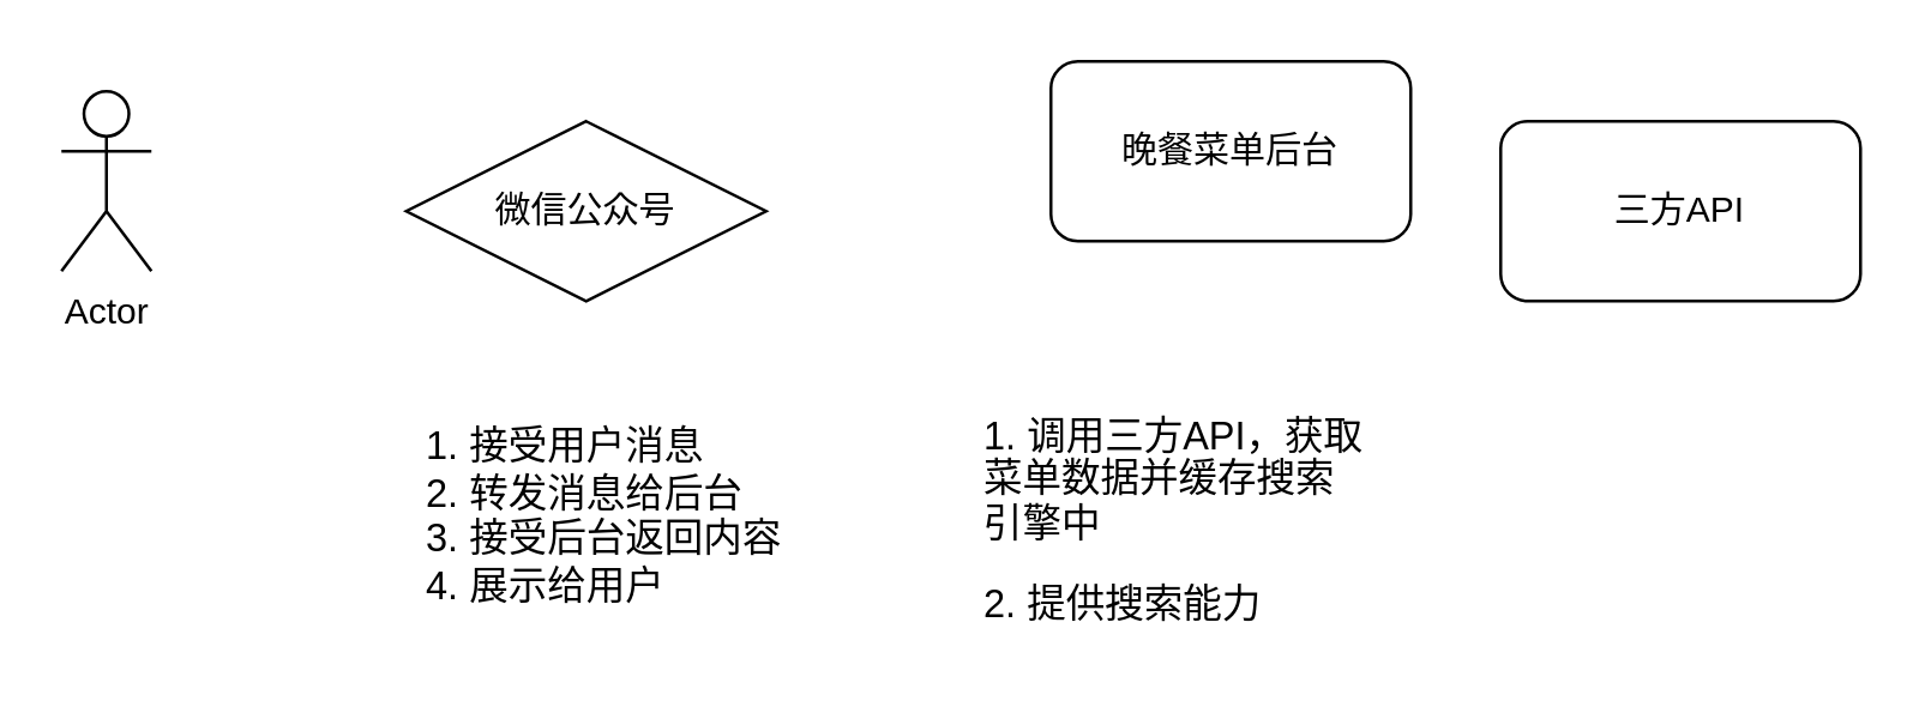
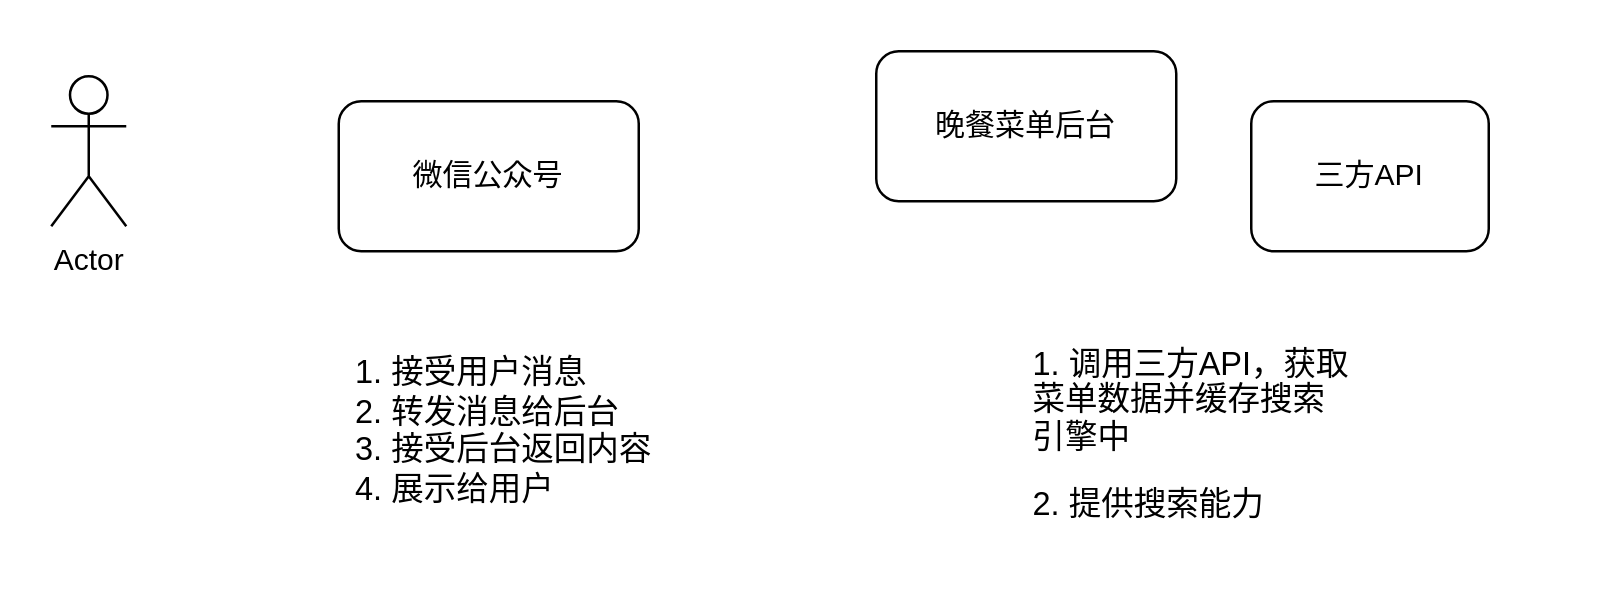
  <mxCell id="0" />
  <mxCell id="1" parent="0" />
- <mxCell id="2" value="微信公众号" style="rhombus;whiteSpace=wrap;html=1;" parent="1" vertex="1"><mxGeometry x="135" y="40" width="120" height="60" as="geometry" /></mxCell>
+ <mxCell id="2" value="微信公众号" style="rounded=1;whiteSpace=wrap;html=1;" parent="1" vertex="1"><mxGeometry x="135" y="40" width="120" height="60" as="geometry" /></mxCell>
  <mxCell id="3" value="Actor" style="shape=umlActor;verticalLabelPosition=bottom;labelBackgroundColor=#ffffff;verticalAlign=top;html=1;outlineConnect=0;" parent="1" vertex="1"><mxGeometry x="20" y="30" width="30" height="60" as="geometry" /></mxCell>
  <mxCell id="4" value="晚餐菜单后台" style="rounded=1;whiteSpace=wrap;html=1;" parent="1" vertex="1"><mxGeometry x="350" y="20" width="120" height="60" as="geometry" /></mxCell>
- <mxCell id="5" value="三方API" style="rounded=1;whiteSpace=wrap;html=1;" vertex="1" parent="1"><mxGeometry x="500" y="40" width="120" height="60" as="geometry" /></mxCell>
+ <mxCell id="5" value="三方API" style="rounded=1;whiteSpace=wrap;html=1;" vertex="1" parent="1"><mxGeometry x="500" y="40" width="95" height="60" as="geometry" /></mxCell>
  <mxCell id="6" value="&lt;p style=&quot;line-height: 120%&quot;&gt;1. 接受用户消息&lt;br style=&quot;font-size: 13px&quot;&gt;2. 转发消息给后台&lt;br style=&quot;font-size: 13px&quot;&gt;3. 接受后台返回内容&lt;br style=&quot;font-size: 13px&quot;&gt;4. 展示给用户&lt;br style=&quot;font-size: 13px&quot;&gt;&lt;/p&gt;" style="text;html=1;strokeColor=none;fillColor=none;align=left;verticalAlign=top;whiteSpace=wrap;rounded=0;spacingTop=0;spacing=3;spacingLeft=4;spacingBottom=0;spacingRight=2;fontSize=13;horizontal=1;" vertex="1" parent="1"><mxGeometry x="135" y="120" width="135" height="100" as="geometry" /></mxCell>
- <mxCell id="7" value="&lt;p style=&quot;line-height: 110%&quot;&gt;1. 调用三方API，获取菜单数据并缓存搜索引擎中&lt;/p&gt;&lt;p style=&quot;line-height: 110%&quot;&gt;&lt;span&gt;2. 提供搜索能力&lt;/span&gt;&lt;/p&gt;" style="text;html=1;strokeColor=none;fillColor=none;align=left;verticalAlign=top;whiteSpace=wrap;rounded=0;spacingTop=0;spacing=1;spacingLeft=4;spacingBottom=0;spacingRight=2;fontSize=13;horizontal=1;" vertex="1" parent="1"><mxGeometry x="322.5" y="120" width="135" height="100" as="geometry" /></mxCell>
+ <mxCell id="7" value="&lt;p style=&quot;line-height: 110%&quot;&gt;1. 调用三方API，获取菜单数据并缓存搜索引擎中&lt;/p&gt;&lt;p style=&quot;line-height: 110%&quot;&gt;&lt;span&gt;2. 提供搜索能力&lt;/span&gt;&lt;/p&gt;" style="text;html=1;strokeColor=none;fillColor=none;align=left;verticalAlign=top;whiteSpace=wrap;rounded=0;spacingTop=0;spacing=1;spacingLeft=4;spacingBottom=0;spacingRight=2;fontSize=13;horizontal=1;" vertex="1" parent="1"><mxGeometry x="407.5" y="120" width="135" height="100" as="geometry" /></mxCell>
